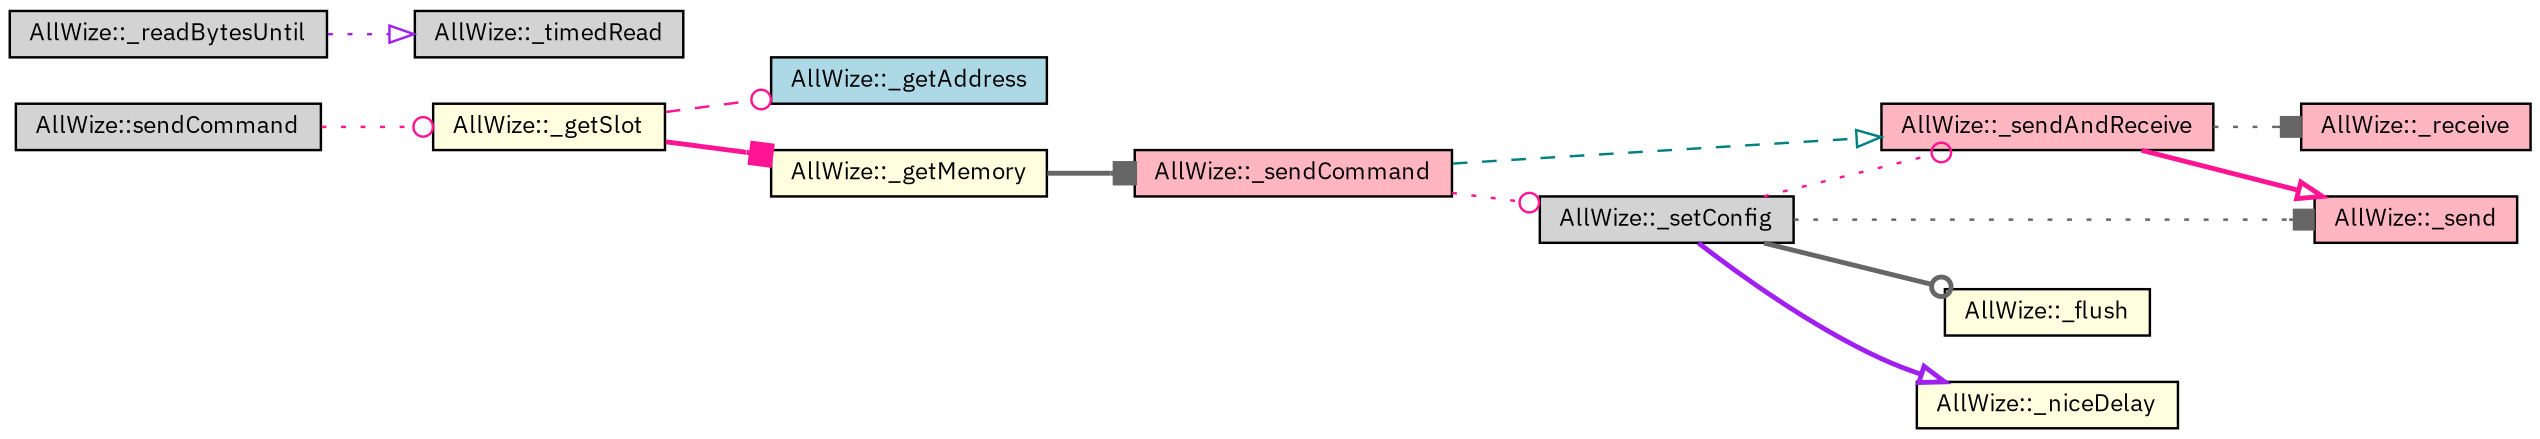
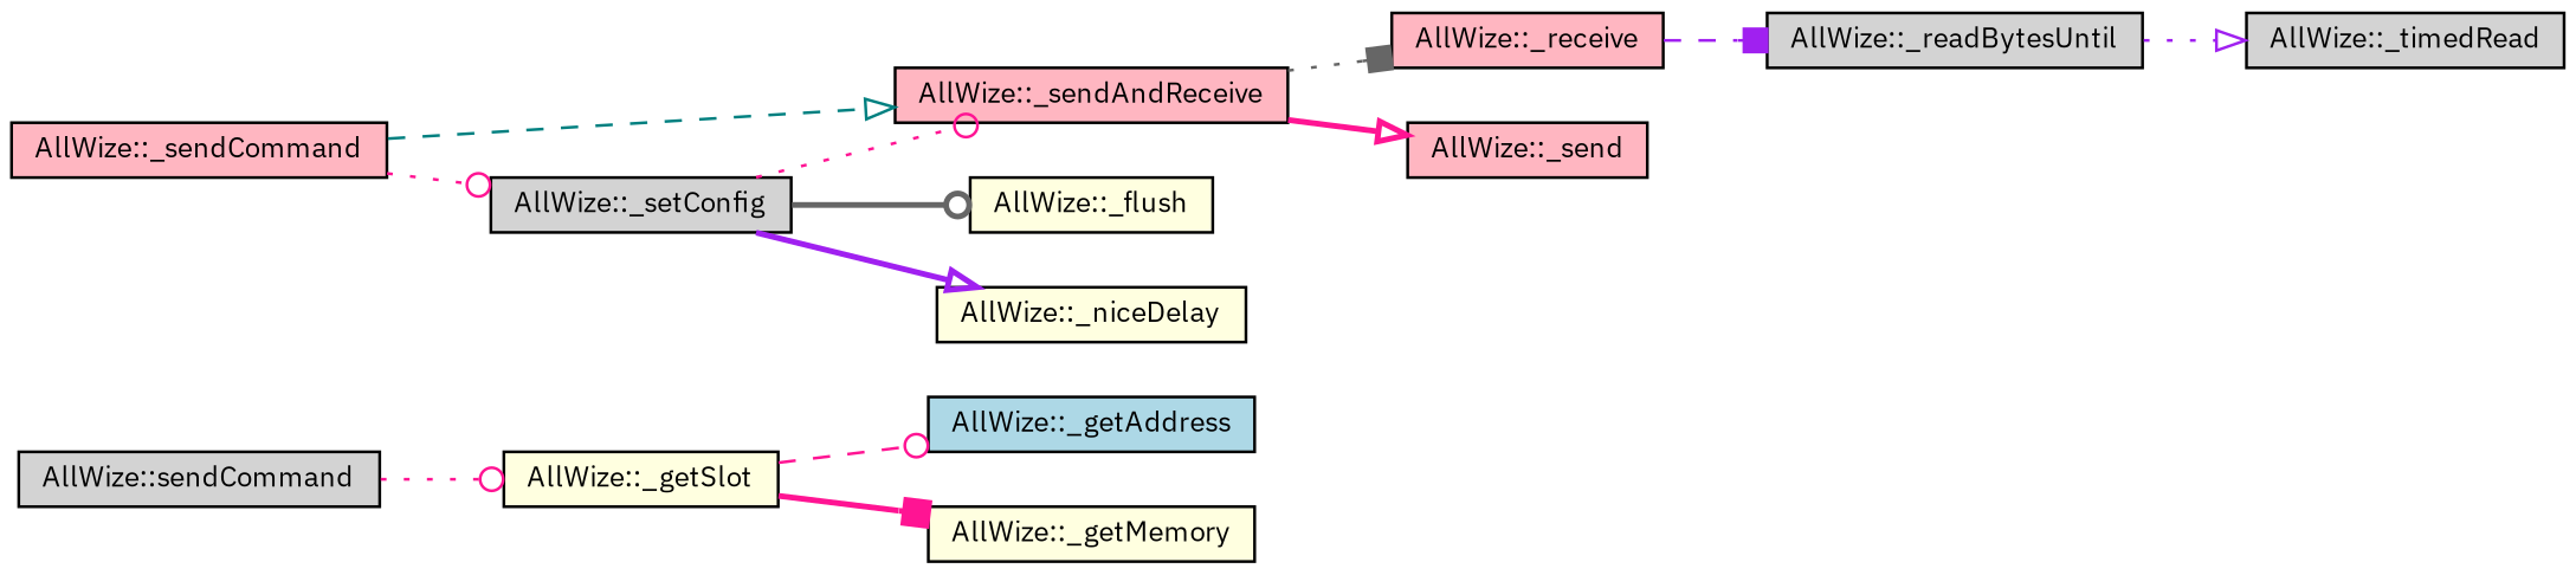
  digraph {
    fontname="IBM Plex Sans"
    rankdir=LR
    node [color=black fillcolor=lightgrey fontname="IBM Plex Sans" fontsize=10 shape=record style=filled]
    edge [arrowhead=odot color=deeppink fontname="IBM Plex Sans" fontsize=10 labelfontname=Helvetica labelfontsize=10 style=dotted]
    n1 [fontcolor=black height=0.2 label="AllWize::sendCommand" width=0.4]
    n2 [fillcolor=lightyellow height=0.2 label="AllWize::_getSlot" width=0.4]
    n3 [fillcolor=lightblue height=0.2 label="AllWize::_getAddress" width=0.4]
    n4 [fillcolor=lightyellow height=0.2 label="AllWize::_getMemory" width=0.4]
    n5 [fillcolor=lightpink height=0.2 label="AllWize::_sendCommand" width=0.4]
    n6 [fillcolor=lightpink height=0.2 label="AllWize::_sendAndReceive" width=0.4]
    n7 [height=0.2 label="AllWize::_setConfig" width=0.4]
    n8 [fillcolor=lightpink height=0.2 label="AllWize::_receive" width=0.4]
    n9 [fillcolor=lightpink height=0.2 label="AllWize::_send" width=0.4]
    n10 [fillcolor=lightyellow height=0.2 label="AllWize::_flush" width=0.4]
    n11 [fillcolor=lightyellow height=0.2 label="AllWize::_niceDelay" width=0.4]
    n12 [height=0.2 label="AllWize::_readBytesUntil" width=0.4]
    n13 [height=0.2 label="AllWize::_timedRead" width=0.4]
    n1 -> n2
    n2 -> n3 [style=dashed]
    n2 -> n4 [arrowhead=box style=bold]
-   n4 -> n5 [arrowhead=box color=gray40 style=bold]
    n5 -> n6 [arrowhead=onormal color=teal style=dashed]
    n5 -> n7
    n6 -> n8 [arrowhead=box color=gray40]
    n6 -> n9 [arrowhead=onormal style=bold]
    n7 -> n6
-   n7 -> n9 [arrowhead=box color=gray40]
    n7 -> n10 [color=gray40 style=bold]
    n7 -> n11 [arrowhead=onormal color=purple style=bold]
+   n8 -> n12 [arrowhead=box color=purple style=dashed]
    n12 -> n13 [arrowhead=onormal color=purple]
  }
